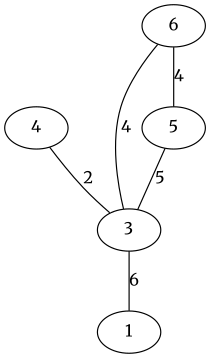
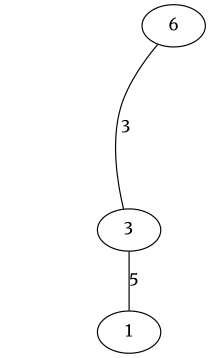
  graph {
    fontname=Merriweather
    node [fillcolor=white fontname=Merriweather style=filled]
    edge [fontname=Merriweather]
    3
    1
-   4
-   5
    6
-   3 -- 1 [label=6 weight=6]
-   4 -- 3 [label=2 weight=2]
-   5 -- 3 [label=5 weight=5]
-   6 -- 3 [label=4 weight=3]
-   6 -- 5 [label=4 weight=4]
+   3 -- 1 [label=5 weight=6]
+   6 -- 3 [label=3 weight=3]
  }
